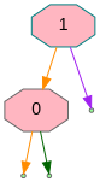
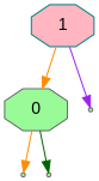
  digraph {
    node [fontname=Arial style=filled fillcolor=palegreen color=gray40 shape=point]
    edge [color=darkorange]
    1 [fillcolor=lightpink color=teal shape=octagon]
-   0 [fillcolor=lightpink shape=octagon]
+   0 [shape=octagon]
    null24
    null22
    null23
    1 -> 0
    1 -> null24 [color=purple]
    0 -> null22
    0 -> null23 [color=darkgreen]
  }
